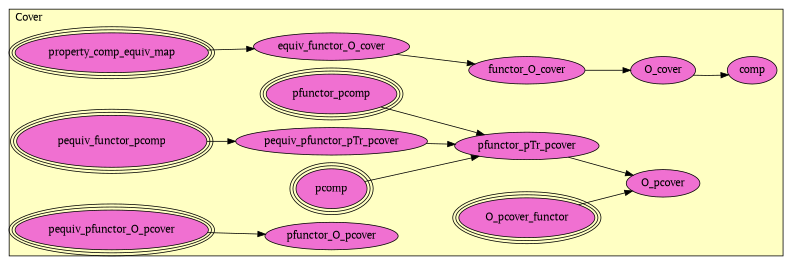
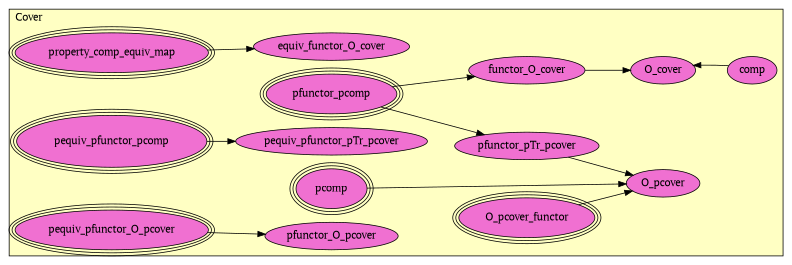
  digraph {
    fontname="PT Serif"
    rankdir=LR
    node [fillcolor="#F070D1" fontname="PT Serif" style=filled]
    edge [fontname="PT Serif"]
    n1 [label=property_comp_equiv_map peripheries=3]
-   n2 [label=pequiv_functor_pcomp peripheries=3]
+   n2 [label=pequiv_pfunctor_pcomp peripheries=3]
    n3 [label=pfunctor_pcomp peripheries=3]
    n4 [label=pcomp peripheries=3]
    n5 [label=comp]
    n6 [label=pequiv_pfunctor_pTr_pcover]
    n7 [label=pfunctor_pTr_pcover]
    n8 [label=pequiv_pfunctor_O_pcover peripheries=3]
    n9 [label=pfunctor_O_pcover]
    n10 [label=equiv_functor_O_cover]
    n11 [label=functor_O_cover]
    n12 [label=O_pcover_functor peripheries=3]
    n13 [label=O_pcover]
    n14 [label=O_cover]
    subgraph cluster_1 {
      fillcolor="#FFFFC3"
      label=Cover
      labeljust=l
      style=filled
      n1
      n2
      n3
      n4
      n5
      n6
      n7
      n8
      n9
      n10
      n11
      n12
      n13
      n14
    }
    n1 -> n10
    n2 -> n6
    n3 -> n7
-   n4 -> n7
-   n14 -> n5
-   n6 -> n7
+   n4 -> n13
+   n5 -> n14
    n7 -> n13
    n8 -> n9
-   n10 -> n11
+   n3 -> n11
    n11 -> n14
    n12 -> n13
  }
